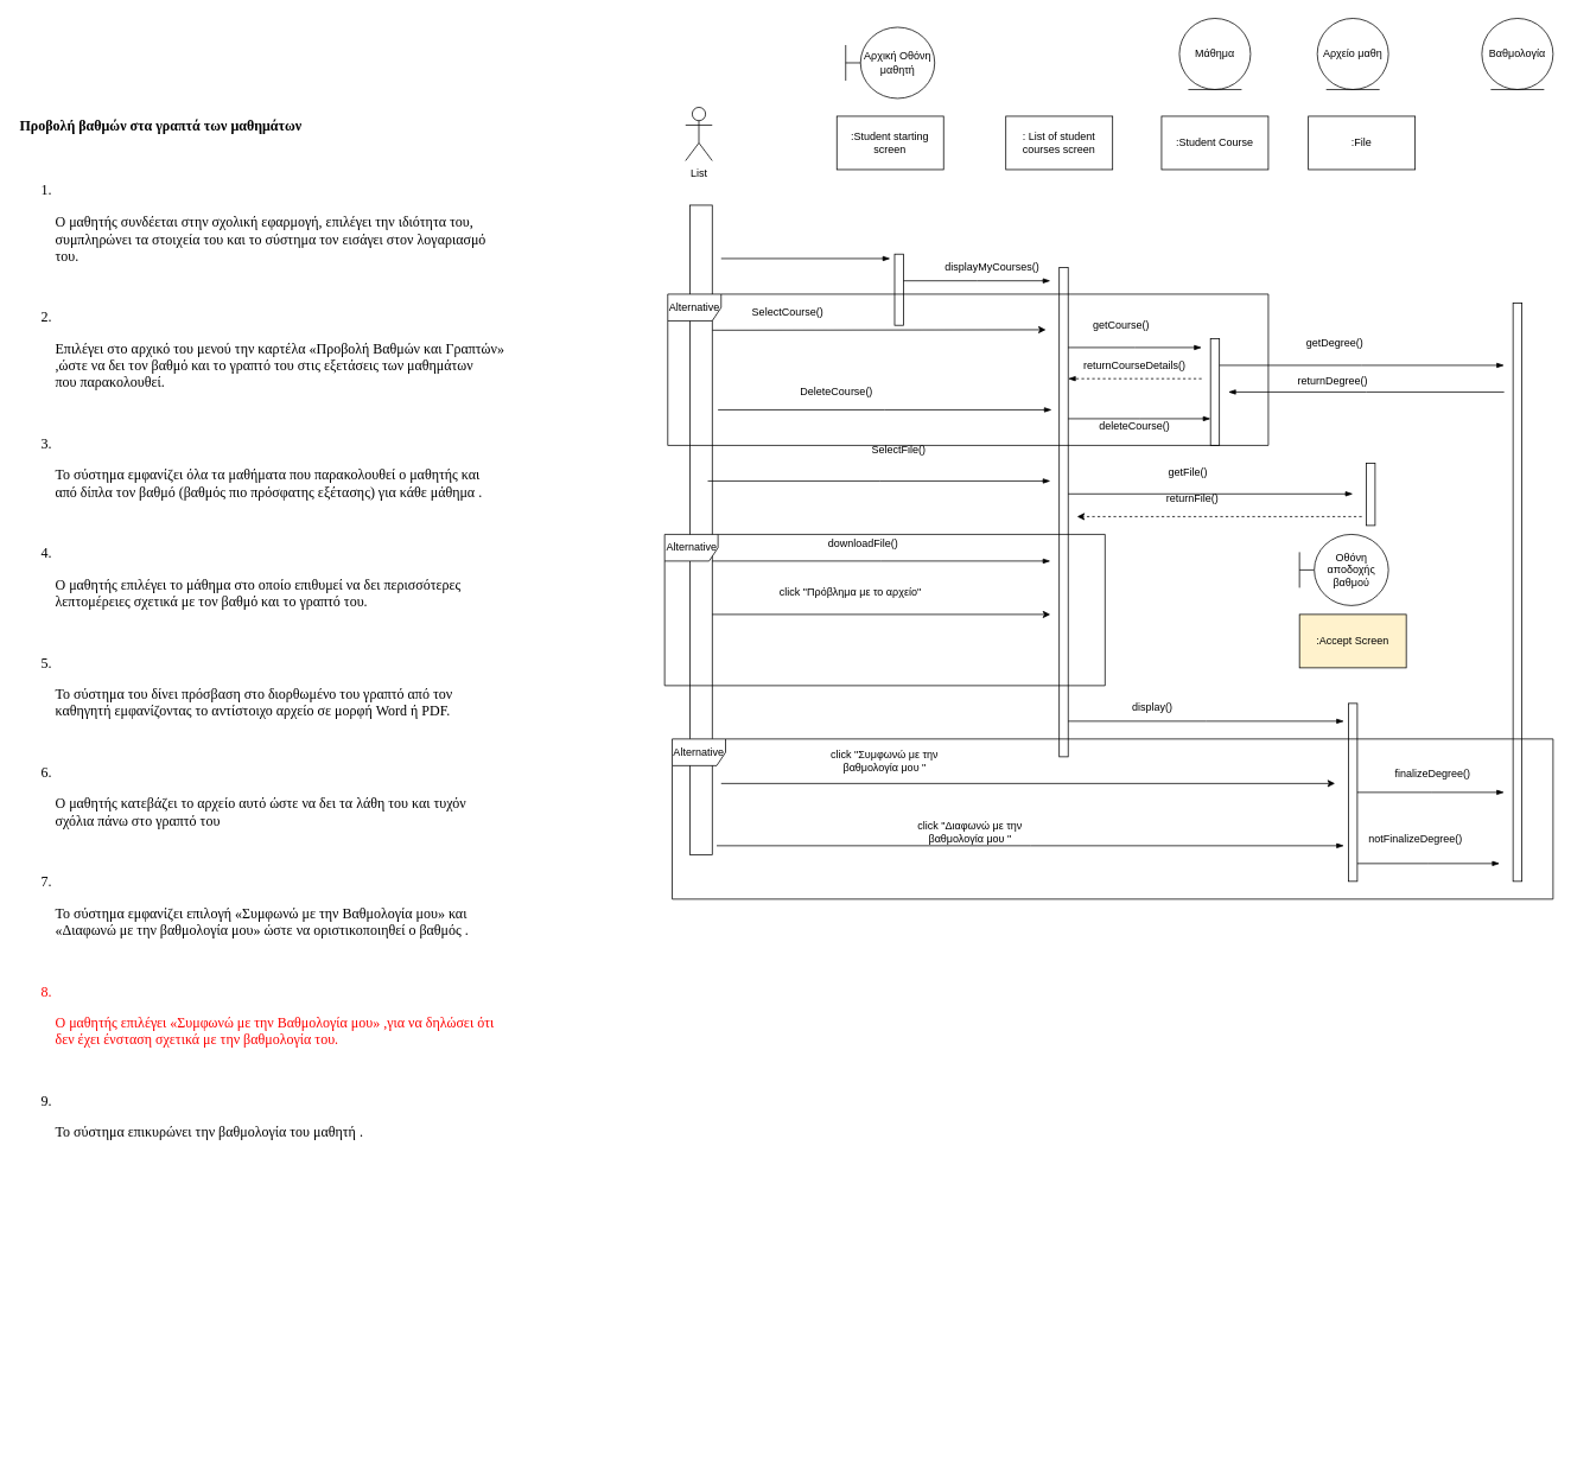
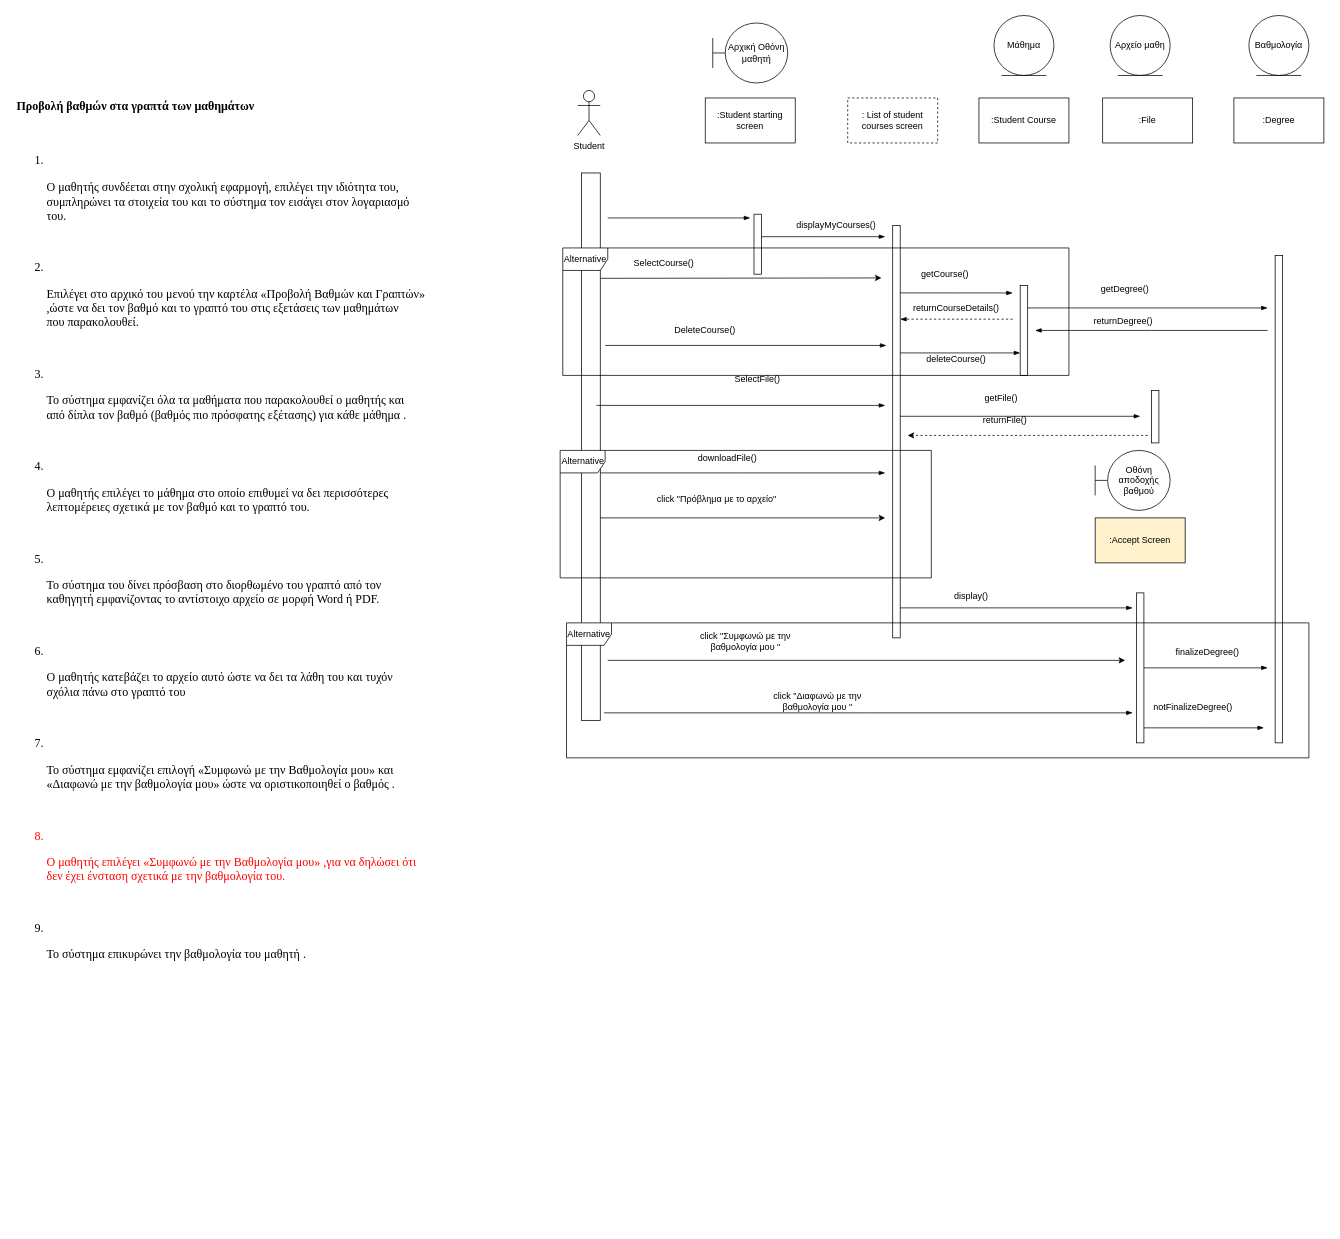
  <mxCell id="0" />
  <mxCell id="1" parent="0" />
  <mxCell id="2" value="&lt;div title=&quot;Page 7&quot; class=&quot;page&quot;&gt;&#10;   &lt;div class=&quot;layoutArea&quot;&gt;&#10;    &lt;div class=&quot;column&quot;&gt;&#10;     &lt;p&gt;&lt;span style=&quot;font-size: 12.0pt; font-family: 'Calibri'; font-weight: 700&quot;&gt;Προβολή βαθμών στα γραπτά των μαθημάτων&#10;&lt;/span&gt;&lt;/p&gt;&#10;     &lt;ol style=&quot;list-style-type: decimal&quot;&gt;&#10;      &lt;li style=&quot;font-size: 12.0pt; font-family: 'Calibri'&quot;&gt;&#10;       &lt;p&gt;&lt;span style=&quot;font-size: 12.0pt; font-family: 'Calibri'&quot;&gt;Ο μαθητής συνδέεται στην σχολική εφαρμογή, επιλέγει την ιδιότητα του,&#10;συμπληρώνει τα στοιχεία του και το σύστημα τον εισάγει στον λογαριασμό&#10;του.&#10;&lt;/span&gt;&lt;/p&gt;&#10;      &lt;/li&gt;&#10;      &lt;li style=&quot;font-size: 12.0pt; font-family: 'Calibri'&quot;&gt;&#10;       &lt;p&gt;&lt;span style=&quot;font-size: 12.0pt; font-family: 'Calibri'&quot;&gt;Επιλέγει στο αρχικό του μενού την καρτέλα «Προβολή Βαθμών και Γραπτών»&#10;,ώστε να δει τον βαθμό και το γραπτό του στις εξετάσεις των μαθημάτων&#10;που παρακολουθεί.&#10;&lt;/span&gt;&lt;/p&gt;&#10;      &lt;/li&gt;&#10;      &lt;li style=&quot;font-size: 12.0pt; font-family: 'Calibri'&quot;&gt;&#10;       &lt;p&gt;&lt;span style=&quot;font-size: 12.0pt; font-family: 'Calibri'&quot;&gt;Το σύστημα εμφανίζει όλα τα μαθήματα που παρακολουθεί ο μαθητής και&#10;από δίπλα τον βαθμό (βαθμός πιο πρόσφατης εξέτασης) για κάθε μάθημα .&#10;&lt;/span&gt;&lt;/p&gt;&#10;      &lt;/li&gt;&#10;      &lt;li style=&quot;font-size: 12.0pt; font-family: 'Calibri'&quot;&gt;&#10;       &lt;p&gt;&lt;span style=&quot;font-size: 12.0pt; font-family: 'Calibri'&quot;&gt;Ο μαθητής επιλέγει το μάθημα στο οποίο επιθυμεί να δει περισσότερες&#10;λεπτομέρειες σχετικά με τον βαθμό και το γραπτό του.&#10;&lt;/span&gt;&lt;/p&gt;&#10;      &lt;/li&gt;&#10;      &lt;li style=&quot;font-size: 12.0pt; font-family: 'Calibri'&quot;&gt;&#10;       &lt;p&gt;&lt;span style=&quot;font-size: 12.0pt; font-family: 'Calibri'&quot;&gt;Το σύστημα του δίνει πρόσβαση στο διορθωμένο του γραπτό από τον&#10;καθηγητή εμφανίζοντας το αντίστοιχο αρχείο σε μορφή Word ή PDF.&#10;&lt;/span&gt;&lt;/p&gt;&#10;      &lt;/li&gt;&#10;      &lt;li style=&quot;font-size: 12.0pt; font-family: 'Calibri'&quot;&gt;&#10;       &lt;p&gt;&lt;span style=&quot;font-size: 12.0pt; font-family: 'Calibri'&quot;&gt;Ο μαθητής κατεβάζει το αρχείο αυτό ώστε να δει τα λάθη του και τυχόν&#10;σχόλια πάνω στο γραπτό του&#10;&lt;/span&gt;&lt;/p&gt;&#10;      &lt;/li&gt;&#10;      &lt;li style=&quot;font-size: 12.0pt; font-family: 'Calibri'&quot;&gt;&#10;       &lt;p&gt;&lt;span style=&quot;font-size: 12.0pt; font-family: 'Calibri'&quot;&gt;Το σύστημα εμφανίζει επιλογή «Συμφωνώ με την Βαθμολογία μου» και&#10;«Διαφωνώ με την βαθμολογία μου» ώστε να οριστικοποιηθεί ο βαθμός .&#10;&lt;/span&gt;&lt;/p&gt;&#10;      &lt;/li&gt;&#10;      &lt;li style=&quot;font-size: 12.0pt; font-family: 'Calibri'; color: rgb(100.0%, 0.0%, 0.0%)&quot;&gt;&#10;       &lt;p&gt;&lt;span style=&quot;font-size: 12.0pt; font-family: 'Calibri'; color: rgb(100.0%, 0.0%, 0.0%)&quot;&gt;Ο μαθητής επιλέγει «Συμφωνώ με την Βαθμολογία μου» ,για να δηλώσει ότι&#10;δεν έχει ένσταση σχετικά με την βαθμολογία του.&#10;&lt;/span&gt;&lt;/p&gt;&#10;      &lt;/li&gt;&#10;      &lt;li style=&quot;font-size: 12.0pt; font-family: 'Calibri'&quot;&gt;&#10;       &lt;p&gt;&lt;span style=&quot;font-size: 12.0pt; font-family: 'Calibri'&quot;&gt;Το σύστημα επικυρώνει την βαθμολογία του μαθητή .&#10;&lt;/span&gt;&lt;/p&gt;&#10;      &lt;/li&gt;&#10;     &lt;/ol&gt;&#10;    &lt;/div&gt;&#10;   &lt;/div&gt;&#10;  &lt;/div&gt;" style="text;whiteSpace=wrap;html=1;" vertex="1" parent="1"><mxGeometry x="20" y="70" width="560" height="1560" as="geometry" /></mxCell>
- <mxCell id="3" value="List" style="shape=umlActor;verticalLabelPosition=bottom;verticalAlign=top;html=1;" vertex="1" parent="1"><mxGeometry x="770" y="120" width="30" height="60" as="geometry" /></mxCell>
+ <mxCell id="3" value="Student" style="shape=umlActor;verticalLabelPosition=bottom;verticalAlign=top;html=1;" vertex="1" parent="1"><mxGeometry x="770" y="120" width="30" height="60" as="geometry" /></mxCell>
  <mxCell id="4" value="Αρχείο μαθη" style="ellipse;shape=umlEntity;whiteSpace=wrap;html=1;" vertex="1" parent="1"><mxGeometry x="1480" y="20" width="80" height="80" as="geometry" /></mxCell>
  <mxCell id="5" value="Βαθμολογία" style="ellipse;shape=umlEntity;whiteSpace=wrap;html=1;" vertex="1" parent="1"><mxGeometry x="1665" y="20" width="80" height="80" as="geometry" /></mxCell>
  <mxCell id="6" value="" style="endArrow=classic;html=1;rounded=0;" edge="1" parent="1"><mxGeometry width="50" height="50" relative="1" as="geometry"><mxPoint x="800" y="370.5" as="sourcePoint" /><mxPoint x="1175" y="370" as="targetPoint" /><Array as="points"><mxPoint x="1175" y="370" /></Array></mxGeometry></mxCell>
  <mxCell id="7" value="SelectCourse()" style="text;html=1;strokeColor=none;fillColor=none;align=center;verticalAlign=middle;whiteSpace=wrap;rounded=0;" vertex="1" parent="1"><mxGeometry x="845" y="335" width="80" height="30" as="geometry" /></mxCell>
  <mxCell id="8" value="" style="html=1;points=[];perimeter=orthogonalPerimeter;outlineConnect=0;targetShapes=umlLifeline;portConstraint=eastwest;newEdgeStyle={&quot;edgeStyle&quot;:&quot;elbowEdgeStyle&quot;,&quot;elbow&quot;:&quot;vertical&quot;,&quot;curved&quot;:0,&quot;rounded&quot;:0};" vertex="1" parent="1"><mxGeometry x="775" y="230" width="25" height="730" as="geometry" /></mxCell>
  <mxCell id="9" value="" style="html=1;points=[];perimeter=orthogonalPerimeter;outlineConnect=0;targetShapes=umlLifeline;portConstraint=eastwest;newEdgeStyle={&quot;edgeStyle&quot;:&quot;elbowEdgeStyle&quot;,&quot;elbow&quot;:&quot;vertical&quot;,&quot;curved&quot;:0,&quot;rounded&quot;:0};" vertex="1" parent="1"><mxGeometry x="1005" y="285" width="10" height="80" as="geometry" /></mxCell>
  <mxCell id="10" value="" style="edgeStyle=elbowEdgeStyle;fontSize=12;html=1;endArrow=blockThin;endFill=1;rounded=0;" edge="1" parent="1"><mxGeometry width="160" relative="1" as="geometry"><mxPoint x="810" y="290" as="sourcePoint" /><mxPoint x="1000" y="290" as="targetPoint" /></mxGeometry></mxCell>
  <mxCell id="11" value="" style="edgeStyle=elbowEdgeStyle;fontSize=12;html=1;endArrow=blockThin;endFill=1;rounded=0;" edge="1" parent="1"><mxGeometry width="160" relative="1" as="geometry"><mxPoint x="1015" y="315" as="sourcePoint" /><mxPoint x="1180" y="315" as="targetPoint" /></mxGeometry></mxCell>
  <mxCell id="12" value="displayMyCourses()" style="text;html=1;strokeColor=none;fillColor=none;align=center;verticalAlign=middle;whiteSpace=wrap;rounded=0;" vertex="1" parent="1"><mxGeometry x="1060" y="290" width="110" height="20" as="geometry" /></mxCell>
  <mxCell id="13" value="" style="html=1;points=[];perimeter=orthogonalPerimeter;outlineConnect=0;targetShapes=umlLifeline;portConstraint=eastwest;newEdgeStyle={&quot;edgeStyle&quot;:&quot;elbowEdgeStyle&quot;,&quot;elbow&quot;:&quot;vertical&quot;,&quot;curved&quot;:0,&quot;rounded&quot;:0};" vertex="1" parent="1"><mxGeometry x="1190" y="300" width="10" height="550" as="geometry" /></mxCell>
  <mxCell id="14" value="" style="html=1;points=[];perimeter=orthogonalPerimeter;outlineConnect=0;targetShapes=umlLifeline;portConstraint=eastwest;newEdgeStyle={&quot;edgeStyle&quot;:&quot;elbowEdgeStyle&quot;,&quot;elbow&quot;:&quot;vertical&quot;,&quot;curved&quot;:0,&quot;rounded&quot;:0};" vertex="1" parent="1"><mxGeometry x="1360" y="380" width="10" height="120" as="geometry" /></mxCell>
  <mxCell id="15" value="" style="edgeStyle=elbowEdgeStyle;fontSize=12;html=1;endArrow=blockThin;endFill=1;rounded=0;" edge="1" parent="1"><mxGeometry width="160" relative="1" as="geometry"><mxPoint x="795" y="540" as="sourcePoint" /><mxPoint x="1180" y="540" as="targetPoint" /></mxGeometry></mxCell>
  <mxCell id="16" value="" style="html=1;points=[];perimeter=orthogonalPerimeter;outlineConnect=0;targetShapes=umlLifeline;portConstraint=eastwest;newEdgeStyle={&quot;edgeStyle&quot;:&quot;elbowEdgeStyle&quot;,&quot;elbow&quot;:&quot;vertical&quot;,&quot;curved&quot;:0,&quot;rounded&quot;:0};" vertex="1" parent="1"><mxGeometry x="1535" y="520" width="10" height="70" as="geometry" /></mxCell>
  <mxCell id="17" value="SelectFile()" style="text;html=1;strokeColor=none;fillColor=none;align=center;verticalAlign=middle;whiteSpace=wrap;rounded=0;" vertex="1" parent="1"><mxGeometry x="980" y="490" width="60" height="30" as="geometry" /></mxCell>
  <mxCell id="18" value="" style="endArrow=classic;html=1;rounded=0;dashed=1;" edge="1" parent="1"><mxGeometry width="50" height="50" relative="1" as="geometry"><mxPoint x="1530" y="580" as="sourcePoint" /><mxPoint x="1210" y="580" as="targetPoint" /></mxGeometry></mxCell>
  <mxCell id="19" value="downloadFile()" style="text;html=1;strokeColor=none;fillColor=none;align=center;verticalAlign=middle;whiteSpace=wrap;rounded=0;" vertex="1" parent="1"><mxGeometry x="925" y="600" width="90" height="20" as="geometry" /></mxCell>
  <mxCell id="20" value=":Student starting screen" style="rounded=0;whiteSpace=wrap;html=1;" vertex="1" parent="1"><mxGeometry x="940" y="130" width="120" height="60" as="geometry" /></mxCell>
- <mxCell id="21" value=": List of student courses screen" style="rounded=0;whiteSpace=wrap;html=1;" vertex="1" parent="1"><mxGeometry x="1130" y="130" width="120" height="60" as="geometry" /></mxCell>
+ <mxCell id="21" value=": List of student courses screen" style="rounded=0;whiteSpace=wrap;html=1;dashed=1;" vertex="1" parent="1"><mxGeometry x="1130" y="130" width="120" height="60" as="geometry" /></mxCell>
  <mxCell id="22" value=":Student Course" style="rounded=0;whiteSpace=wrap;html=1;" vertex="1" parent="1"><mxGeometry x="1305" y="130" width="120" height="60" as="geometry" /></mxCell>
  <mxCell id="23" value="Αρχική Οθόνη μαθητή" style="shape=umlBoundary;whiteSpace=wrap;html=1;" vertex="1" parent="1"><mxGeometry x="950" y="30" width="100" height="80" as="geometry" /></mxCell>
  <mxCell id="24" value="Μάθημα" style="ellipse;shape=umlEntity;whiteSpace=wrap;html=1;" vertex="1" parent="1"><mxGeometry x="1325" y="20" width="80" height="80" as="geometry" /></mxCell>
  <mxCell id="25" value=":File" style="rounded=0;whiteSpace=wrap;html=1;" vertex="1" parent="1"><mxGeometry x="1470" y="130" width="120" height="60" as="geometry" /></mxCell>
+ <mxCell id="26" value=":Degree" style="rounded=0;whiteSpace=wrap;html=1;" vertex="1" parent="1"><mxGeometry x="1645" y="130" width="120" height="60" as="geometry" /></mxCell>
  <mxCell id="27" value="" style="edgeStyle=elbowEdgeStyle;fontSize=12;html=1;endArrow=blockThin;endFill=1;rounded=0;" edge="1" parent="1"><mxGeometry width="160" relative="1" as="geometry"><mxPoint x="1200" y="390" as="sourcePoint" /><mxPoint x="1350" y="390" as="targetPoint" /></mxGeometry></mxCell>
  <mxCell id="28" value="getCourse()" style="text;html=1;strokeColor=none;fillColor=none;align=center;verticalAlign=middle;whiteSpace=wrap;rounded=0;" vertex="1" parent="1"><mxGeometry x="1230" y="350" width="60" height="30" as="geometry" /></mxCell>
  <mxCell id="29" value="" style="edgeStyle=elbowEdgeStyle;fontSize=12;html=1;endArrow=blockThin;endFill=1;rounded=0;dashed=1;" edge="1" parent="1"><mxGeometry width="160" relative="1" as="geometry"><mxPoint x="1350" y="425" as="sourcePoint" /><mxPoint x="1200" y="425" as="targetPoint" /></mxGeometry></mxCell>
  <mxCell id="30" value="returnCourseDetails()" style="text;html=1;strokeColor=none;fillColor=none;align=center;verticalAlign=middle;whiteSpace=wrap;rounded=0;" vertex="1" parent="1"><mxGeometry x="1220" y="400" width="110" height="20" as="geometry" /></mxCell>
  <mxCell id="31" value="" style="edgeStyle=elbowEdgeStyle;fontSize=12;html=1;endArrow=blockThin;endFill=1;rounded=0;" edge="1" parent="1"><mxGeometry width="160" relative="1" as="geometry"><mxPoint x="1200" y="554.5" as="sourcePoint" /><mxPoint x="1520" y="554.5" as="targetPoint" /></mxGeometry></mxCell>
  <mxCell id="32" value="getFile()" style="text;html=1;strokeColor=none;fillColor=none;align=center;verticalAlign=middle;whiteSpace=wrap;rounded=0;" vertex="1" parent="1"><mxGeometry x="1305" y="515" width="60" height="30" as="geometry" /></mxCell>
  <mxCell id="33" value="returnFile()" style="text;html=1;strokeColor=none;fillColor=none;align=center;verticalAlign=middle;whiteSpace=wrap;rounded=0;" vertex="1" parent="1"><mxGeometry x="1310" y="545" width="60" height="30" as="geometry" /></mxCell>
  <mxCell id="34" value="" style="edgeStyle=elbowEdgeStyle;fontSize=12;html=1;endArrow=blockThin;endFill=1;rounded=0;" edge="1" parent="1"><mxGeometry width="160" relative="1" as="geometry"><mxPoint x="800" y="630" as="sourcePoint" /><mxPoint x="1180" y="630" as="targetPoint" /></mxGeometry></mxCell>
  <mxCell id="35" value=":Accept Screen" style="rounded=0;whiteSpace=wrap;html=1;fillColor=#fff2cc;" vertex="1" parent="1"><mxGeometry x="1460" y="690" width="120" height="60" as="geometry" /></mxCell>
  <mxCell id="36" value="" style="edgeStyle=elbowEdgeStyle;fontSize=12;html=1;endArrow=blockThin;endFill=1;rounded=0;" edge="1" parent="1"><mxGeometry width="160" relative="1" as="geometry"><mxPoint x="1200" y="810" as="sourcePoint" /><mxPoint x="1510" y="810" as="targetPoint" /></mxGeometry></mxCell>
  <mxCell id="37" value="display()" style="text;html=1;strokeColor=none;fillColor=none;align=center;verticalAlign=middle;whiteSpace=wrap;rounded=0;" vertex="1" parent="1"><mxGeometry x="1265" y="780" width="60" height="30" as="geometry" /></mxCell>
  <mxCell id="38" value="Οθόνη αποδοχής βαθμού" style="shape=umlBoundary;whiteSpace=wrap;html=1;" vertex="1" parent="1"><mxGeometry x="1460" y="600" width="100" height="80" as="geometry" /></mxCell>
  <mxCell id="39" value="" style="html=1;points=[];perimeter=orthogonalPerimeter;outlineConnect=0;targetShapes=umlLifeline;portConstraint=eastwest;newEdgeStyle={&quot;edgeStyle&quot;:&quot;elbowEdgeStyle&quot;,&quot;elbow&quot;:&quot;vertical&quot;,&quot;curved&quot;:0,&quot;rounded&quot;:0};" vertex="1" parent="1"><mxGeometry x="1515" y="790" width="10" height="200" as="geometry" /></mxCell>
  <mxCell id="40" value="" style="html=1;points=[];perimeter=orthogonalPerimeter;outlineConnect=0;targetShapes=umlLifeline;portConstraint=eastwest;newEdgeStyle={&quot;edgeStyle&quot;:&quot;elbowEdgeStyle&quot;,&quot;elbow&quot;:&quot;vertical&quot;,&quot;curved&quot;:0,&quot;rounded&quot;:0};" vertex="1" parent="1"><mxGeometry x="1700" y="340" width="10" height="650" as="geometry" /></mxCell>
  <mxCell id="41" value="" style="edgeStyle=elbowEdgeStyle;fontSize=12;html=1;endArrow=blockThin;endFill=1;rounded=0;" edge="1" parent="1"><mxGeometry width="160" relative="1" as="geometry"><mxPoint x="1370" y="410" as="sourcePoint" /><mxPoint x="1690" y="410" as="targetPoint" /></mxGeometry></mxCell>
  <mxCell id="42" value="getDegree()" style="text;html=1;strokeColor=none;fillColor=none;align=center;verticalAlign=middle;whiteSpace=wrap;rounded=0;" vertex="1" parent="1"><mxGeometry x="1470" y="370" width="60" height="30" as="geometry" /></mxCell>
  <mxCell id="43" value="" style="edgeStyle=elbowEdgeStyle;fontSize=12;html=1;endArrow=blockThin;endFill=1;rounded=0;" edge="1" parent="1"><mxGeometry width="160" relative="1" as="geometry"><mxPoint x="1690" y="440" as="sourcePoint" /><mxPoint x="1380" y="440" as="targetPoint" /></mxGeometry></mxCell>
  <mxCell id="44" value="returnDegree()" style="text;html=1;strokeColor=none;fillColor=none;align=center;verticalAlign=middle;whiteSpace=wrap;rounded=0;" vertex="1" parent="1"><mxGeometry x="1455" y="415" width="85" height="25" as="geometry" /></mxCell>
  <mxCell id="45" value="" style="endArrow=classic;html=1;rounded=0;" edge="1" parent="1"><mxGeometry width="50" height="50" relative="1" as="geometry"><mxPoint x="810" y="880" as="sourcePoint" /><mxPoint x="1500" y="880" as="targetPoint" /></mxGeometry></mxCell>
  <mxCell id="46" value="click &quot;Συμφωνώ με την βαθμολογία μου &quot;" style="text;html=1;strokeColor=none;fillColor=none;align=center;verticalAlign=middle;whiteSpace=wrap;rounded=0;" vertex="1" parent="1"><mxGeometry x="919" y="840" width="150" height="30" as="geometry" /></mxCell>
  <mxCell id="47" value="" style="edgeStyle=elbowEdgeStyle;fontSize=12;html=1;endArrow=blockThin;endFill=1;rounded=0;" edge="1" parent="1"><mxGeometry width="160" relative="1" as="geometry"><mxPoint x="1525" y="890" as="sourcePoint" /><mxPoint x="1690" y="890" as="targetPoint" /></mxGeometry></mxCell>
  <mxCell id="48" value="finalizeDegree()" style="text;html=1;strokeColor=none;fillColor=none;align=center;verticalAlign=middle;whiteSpace=wrap;rounded=0;" vertex="1" parent="1"><mxGeometry x="1560" y="860" width="100" height="20" as="geometry" /></mxCell>
  <mxCell id="49" value="Alternative" style="shape=umlFrame;whiteSpace=wrap;html=1;pointerEvents=0;" vertex="1" parent="1"><mxGeometry x="755" y="830" width="990" height="180" as="geometry" /></mxCell>
  <mxCell id="50" value="" style="edgeStyle=elbowEdgeStyle;fontSize=12;html=1;endArrow=blockThin;endFill=1;rounded=0;" edge="1" parent="1"><mxGeometry width="160" relative="1" as="geometry"><mxPoint x="805" y="950" as="sourcePoint" /><mxPoint x="1510" y="950" as="targetPoint" /></mxGeometry></mxCell>
  <mxCell id="51" value="click &quot;Διαφωνώ με την βαθμολογία μου &quot;" style="text;html=1;strokeColor=none;fillColor=none;align=center;verticalAlign=middle;whiteSpace=wrap;rounded=0;" vertex="1" parent="1"><mxGeometry x="1015" y="920" width="150" height="30" as="geometry" /></mxCell>
  <mxCell id="52" value="" style="edgeStyle=elbowEdgeStyle;fontSize=12;html=1;endArrow=blockThin;endFill=1;rounded=0;" edge="1" parent="1"><mxGeometry width="160" relative="1" as="geometry"><mxPoint x="1525" y="970" as="sourcePoint" /><mxPoint x="1685" y="970" as="targetPoint" /></mxGeometry></mxCell>
  <mxCell id="53" value="notFinalizeDegree()" style="text;html=1;align=center;verticalAlign=middle;resizable=0;points=[];autosize=1;strokeColor=none;fillColor=none;" vertex="1" parent="1"><mxGeometry x="1525" y="928" width="130" height="30" as="geometry" /></mxCell>
  <mxCell id="54" value="" style="endArrow=classic;html=1;rounded=0;" edge="1" parent="1"><mxGeometry width="50" height="50" relative="1" as="geometry"><mxPoint x="800" y="690" as="sourcePoint" /><mxPoint x="1180" y="690" as="targetPoint" /></mxGeometry></mxCell>
  <mxCell id="55" value="click &quot;Πρόβλημα με το αρχείο&quot;" style="text;html=1;align=center;verticalAlign=middle;resizable=0;points=[];autosize=1;strokeColor=none;fillColor=none;" vertex="1" parent="1"><mxGeometry x="860" y="650" width="190" height="30" as="geometry" /></mxCell>
  <mxCell id="56" value="Alternative" style="shape=umlFrame;whiteSpace=wrap;html=1;pointerEvents=0;" vertex="1" parent="1"><mxGeometry x="746.5" y="600" width="495" height="170" as="geometry" /></mxCell>
  <mxCell id="57" value="" style="edgeStyle=elbowEdgeStyle;fontSize=12;html=1;endArrow=blockThin;endFill=1;rounded=0;" edge="1" parent="1"><mxGeometry width="160" relative="1" as="geometry"><mxPoint x="806.5" y="460" as="sourcePoint" /><mxPoint x="1181.5" y="460" as="targetPoint" /></mxGeometry></mxCell>
  <mxCell id="58" value="DeleteCourse()" style="text;html=1;strokeColor=none;fillColor=none;align=center;verticalAlign=middle;whiteSpace=wrap;rounded=0;" vertex="1" parent="1"><mxGeometry x="900" y="425" width="80" height="30" as="geometry" /></mxCell>
  <mxCell id="59" value="" style="edgeStyle=elbowEdgeStyle;fontSize=12;html=1;endArrow=blockThin;endFill=1;rounded=0;" edge="1" parent="1"><mxGeometry width="160" relative="1" as="geometry"><mxPoint x="1200" y="470" as="sourcePoint" /><mxPoint x="1360" y="470" as="targetPoint" /></mxGeometry></mxCell>
  <mxCell id="60" value="deleteCourse()" style="text;html=1;strokeColor=none;fillColor=none;align=center;verticalAlign=middle;whiteSpace=wrap;rounded=0;" vertex="1" parent="1"><mxGeometry x="1230" y="465" width="90" height="25" as="geometry" /></mxCell>
  <mxCell id="61" value="Alternative" style="shape=umlFrame;whiteSpace=wrap;html=1;pointerEvents=0;" vertex="1" parent="1"><mxGeometry x="750" y="330" width="675" height="170" as="geometry" /></mxCell>
